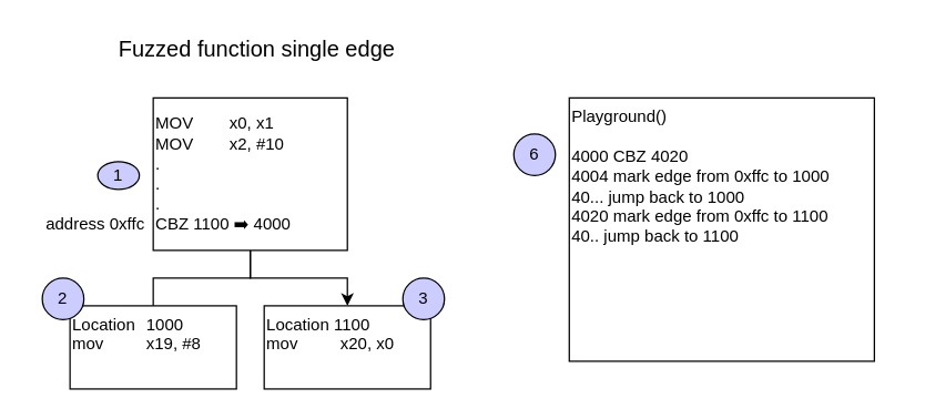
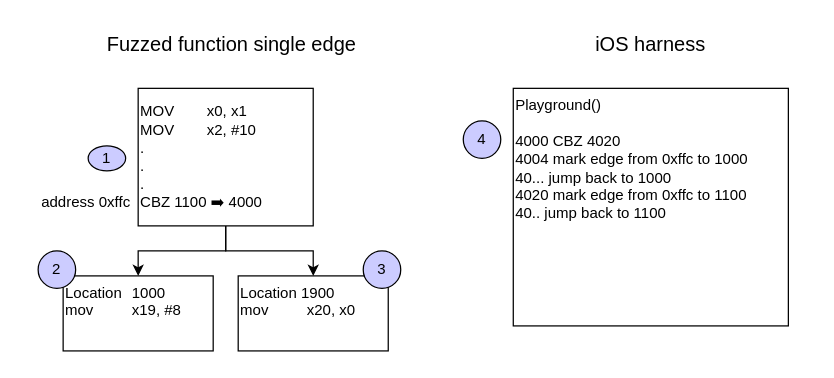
  <mxCell id="0" />
  <mxCell id="1" parent="0" />
- <mxCell id="2" style="edgeStyle=orthogonalEdgeStyle;rounded=0;orthogonalLoop=1;jettySize=auto;html=1;endArrow=none;" edge="1" parent="1" source="4" target="5"><mxGeometry relative="1" as="geometry" /></mxCell>
+ <mxCell id="2" style="edgeStyle=orthogonalEdgeStyle;rounded=0;orthogonalLoop=1;jettySize=auto;html=1;" edge="1" parent="1" source="4" target="5"><mxGeometry relative="1" as="geometry" /></mxCell>
  <mxCell id="3" style="edgeStyle=orthogonalEdgeStyle;rounded=0;orthogonalLoop=1;jettySize=auto;html=1;entryX=0.5;entryY=0;entryDx=0;entryDy=0;" edge="1" parent="1" source="4" target="6"><mxGeometry relative="1" as="geometry" /></mxCell>
  <mxCell id="4" value="MOV&lt;span style=&quot;white-space: pre;&quot;&gt;&#09;&lt;/span&gt;x0, x1&lt;div&gt;MOV&lt;span style=&quot;white-space: pre;&quot;&gt;&#09;&lt;/span&gt;x2, #10&lt;/div&gt;&lt;div&gt;.&lt;/div&gt;&lt;div&gt;.&lt;/div&gt;&lt;div&gt;.&lt;/div&gt;&lt;div&gt;CBZ 1100 ➡️ 4000&lt;/div&gt;" style="rounded=0;whiteSpace=wrap;html=1;align=left;" vertex="1" parent="1"><mxGeometry x="110" y="70" width="140" height="110" as="geometry" /></mxCell>
  <mxCell id="5" value="Location&amp;nbsp;&lt;span style=&quot;white-space: pre;&quot;&gt;&#09;&lt;/span&gt;1000&lt;div&gt;mov&amp;nbsp;&lt;span style=&quot;white-space: pre;&quot;&gt;&#09;&lt;/span&gt;x19, #8&lt;/div&gt;" style="rounded=0;whiteSpace=wrap;html=1;align=left;verticalAlign=top;" vertex="1" parent="1"><mxGeometry x="50" y="220" width="120" height="60" as="geometry" /></mxCell>
- <mxCell id="6" value="Location 1100&lt;div&gt;mov&lt;span style=&quot;white-space: pre;&quot;&gt;&#09;&lt;/span&gt;&lt;span style=&quot;white-space: pre;&quot;&gt;&#09;&lt;/span&gt;x20, x0&lt;/div&gt;" style="rounded=0;whiteSpace=wrap;html=1;align=left;verticalAlign=top;" vertex="1" parent="1"><mxGeometry x="190" y="220" width="120" height="60" as="geometry" /></mxCell>
+ <mxCell id="6" value="Location 1900&lt;div&gt;mov&lt;span style=&quot;white-space: pre;&quot;&gt;&#09;&lt;/span&gt;&lt;span style=&quot;white-space: pre;&quot;&gt;&#09;&lt;/span&gt;x20, x0&lt;/div&gt;" style="rounded=0;whiteSpace=wrap;html=1;align=left;verticalAlign=top;" vertex="1" parent="1"><mxGeometry x="190" y="220" width="120" height="60" as="geometry" /></mxCell>
  <mxCell id="7" value="Playground()&lt;div&gt;&lt;br&gt;&lt;/div&gt;&lt;div&gt;4000 CBZ 4020&lt;/div&gt;&lt;div&gt;4004 mark edge from 0xffc to 1000&lt;br&gt;&lt;div&gt;40... jump back to 1000&lt;/div&gt;&lt;/div&gt;&lt;div&gt;4020 mark edge from 0xffc to 1100&lt;/div&gt;&lt;div&gt;40.. jump back to 1100&lt;/div&gt;" style="rounded=0;whiteSpace=wrap;html=1;align=left;verticalAlign=top;" vertex="1" parent="1"><mxGeometry x="410" y="70" width="220" height="190" as="geometry" /></mxCell>
  <mxCell id="8" value="&lt;font style=&quot;font-size: 16px;&quot;&gt;Fuzzed function single edge&lt;/font&gt;" style="text;html=1;align=center;verticalAlign=middle;whiteSpace=wrap;rounded=0;" vertex="1" parent="1"><mxGeometry x="60" y="20" width="250" height="30" as="geometry" /></mxCell>
  <mxCell id="9" value="address 0xffc" style="text;html=1;align=center;verticalAlign=middle;whiteSpace=wrap;rounded=0;" vertex="1" parent="1"><mxGeometry x="20" y="146" width="97" height="30" as="geometry" /></mxCell>
+ <mxCell id="10" value="&lt;font style=&quot;font-size: 16px;&quot;&gt;iOS harness&lt;/font&gt;" style="text;html=1;align=center;verticalAlign=middle;whiteSpace=wrap;rounded=0;" vertex="1" parent="1"><mxGeometry x="395" y="20" width="250" height="30" as="geometry" /></mxCell>
  <mxCell id="11" value="1" style="ellipse;whiteSpace=wrap;html=1;aspect=fixed;fillColor=#CCCCFF;" vertex="1" parent="1"><mxGeometry x="70" y="116" width="30" height="20" as="geometry" /></mxCell>
  <mxCell id="12" value="2" style="ellipse;whiteSpace=wrap;html=1;aspect=fixed;fillColor=#CCCCFF;" vertex="1" parent="1"><mxGeometry x="30" y="200" width="30" height="30" as="geometry" /></mxCell>
  <mxCell id="13" value="3" style="ellipse;whiteSpace=wrap;html=1;aspect=fixed;fillColor=#CCCCFF;" vertex="1" parent="1"><mxGeometry x="290" y="200" width="30" height="30" as="geometry" /></mxCell>
- <mxCell id="14" value="6" style="ellipse;whiteSpace=wrap;html=1;aspect=fixed;fillColor=#CCCCFF;" vertex="1" parent="1"><mxGeometry x="370" y="96" width="30" height="30" as="geometry" /></mxCell>
+ <mxCell id="14" value="4" style="ellipse;whiteSpace=wrap;html=1;aspect=fixed;fillColor=#CCCCFF;" vertex="1" parent="1"><mxGeometry x="370" y="96" width="30" height="30" as="geometry" /></mxCell>
